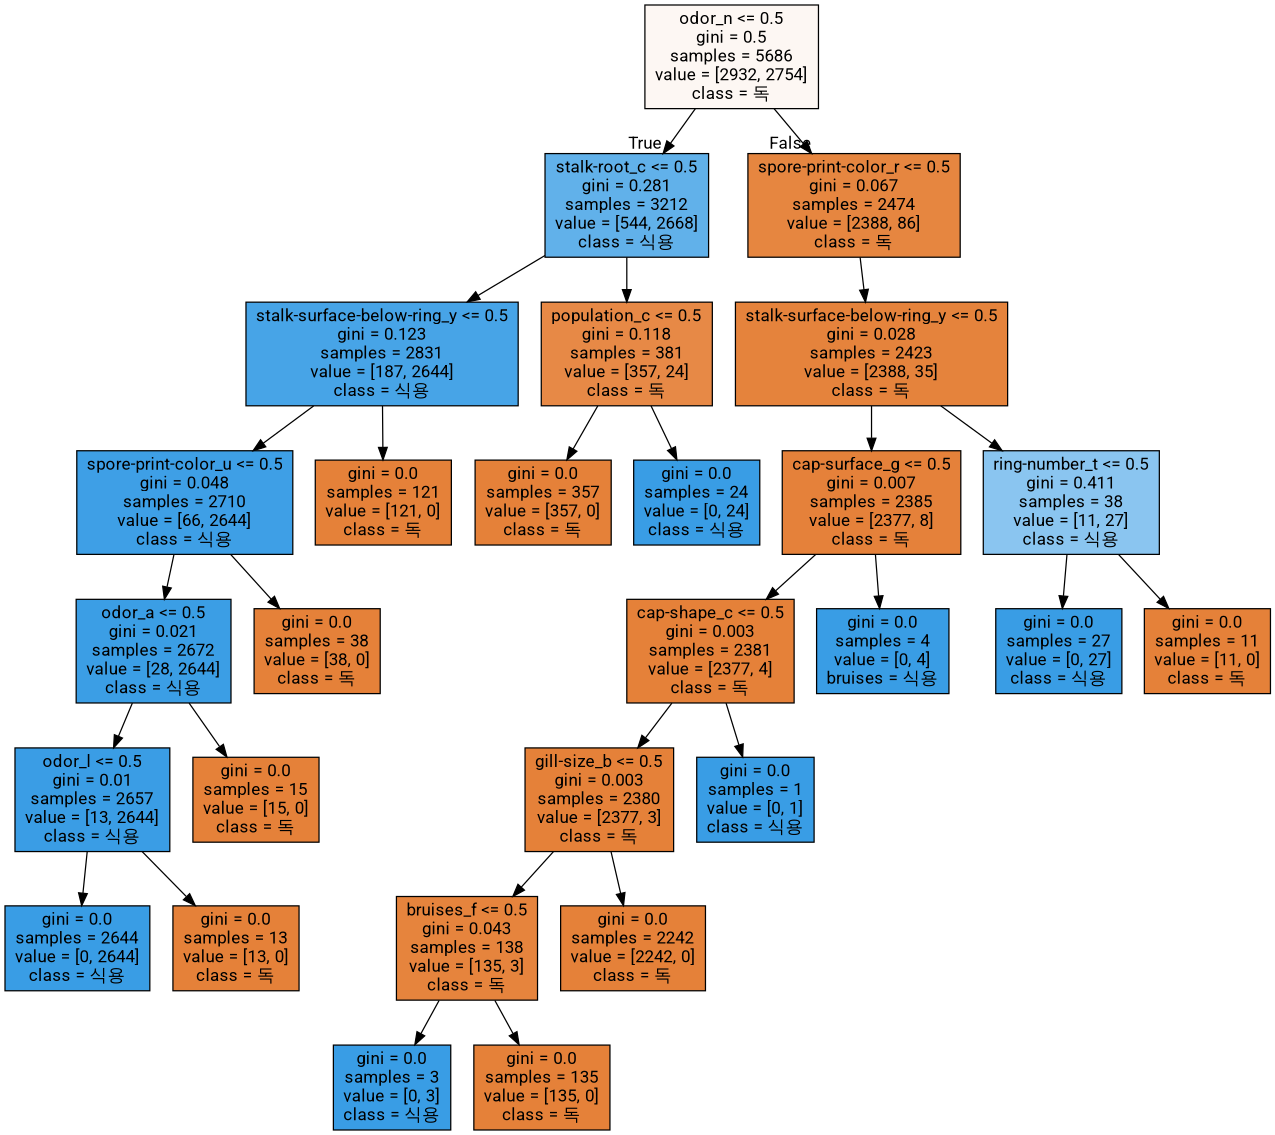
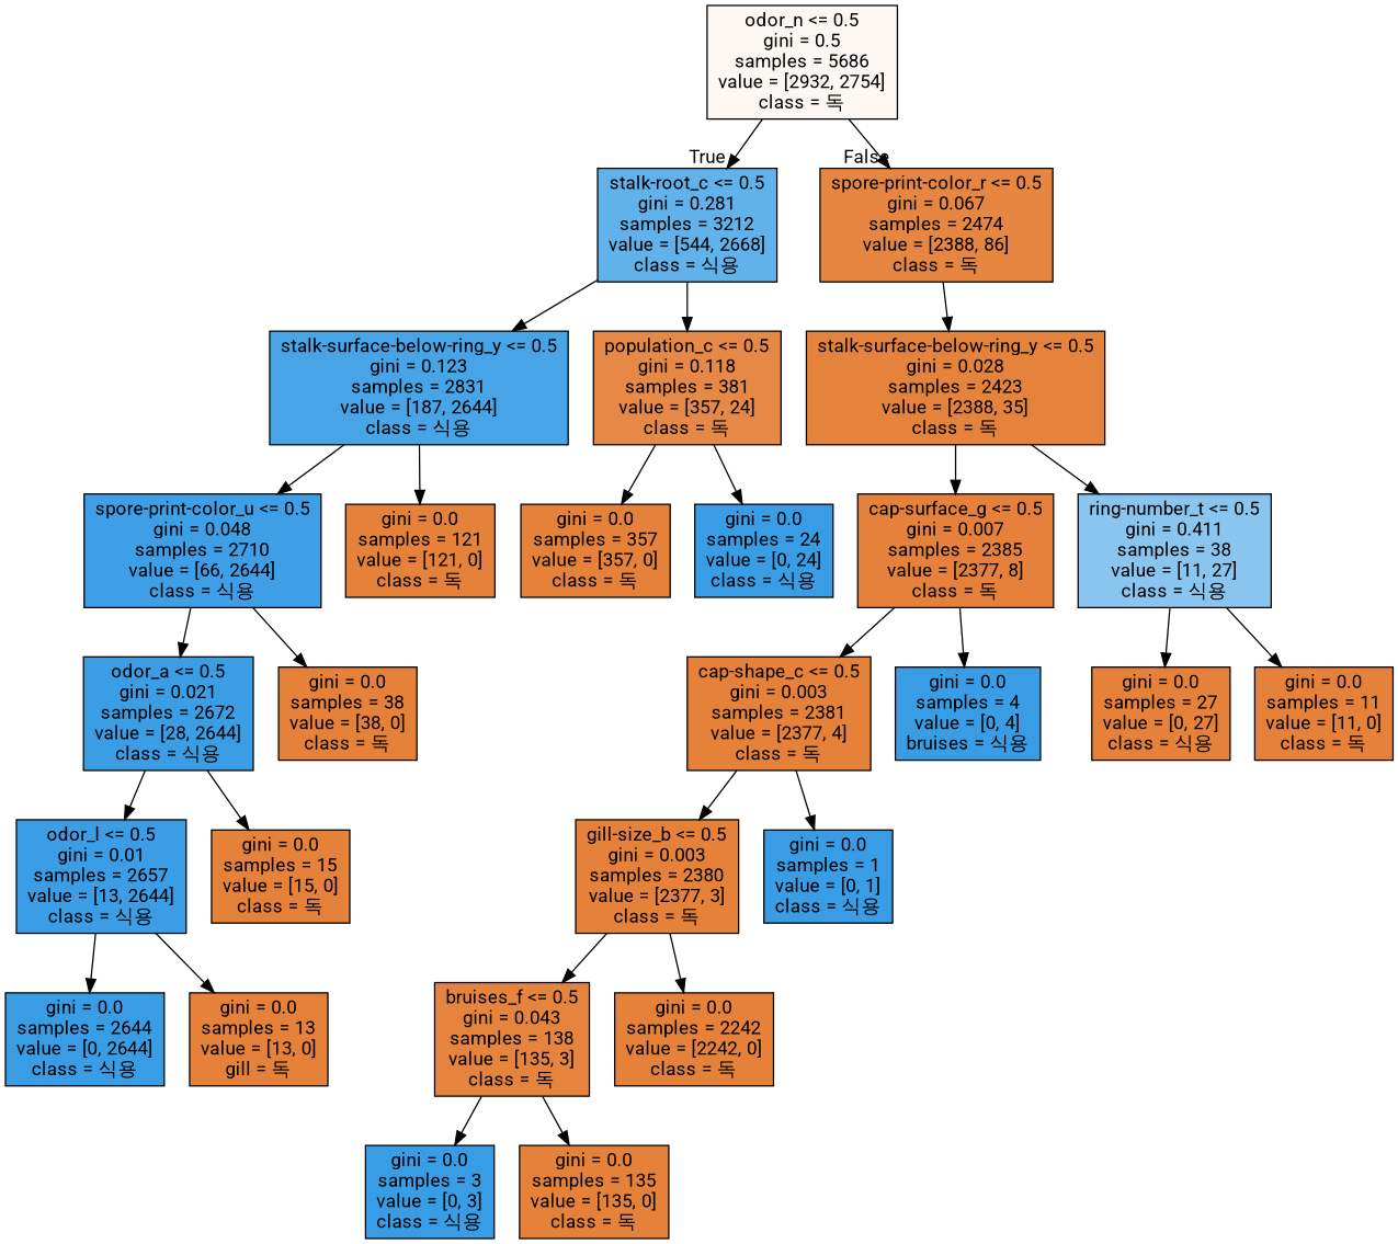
  digraph {
    fontname=Roboto
    node [color=black fillcolor="#e58139" fontname=Roboto shape=box style=filled]
    edge [fontname=Roboto]
    n1 [fillcolor="#fdf7f3" label="odor_n <= 0.5\ngini = 0.5\nsamples = 5686\nvalue = [2932, 2754]\nclass = 독"]
    n2 [fillcolor="#61b1ea" label="stalk-root_c <= 0.5\ngini = 0.281\nsamples = 3212\nvalue = [544, 2668]\nclass = 식용"]
    n3 [fillcolor="#e68640" label="spore-print-color_r <= 0.5\ngini = 0.067\nsamples = 2474\nvalue = [2388, 86]\nclass = 독"]
    n4 [fillcolor="#47a4e7" label="stalk-surface-below-ring_y <= 0.5\ngini = 0.123\nsamples = 2831\nvalue = [187, 2644]\nclass = 식용"]
    n5 [fillcolor="#e78946" label="population_c <= 0.5\ngini = 0.118\nsamples = 381\nvalue = [357, 24]\nclass = 독"]
    n6 [fillcolor="#e5833c" label="stalk-surface-below-ring_y <= 0.5\ngini = 0.028\nsamples = 2423\nvalue = [2388, 35]\nclass = 독"]
    n7 [fillcolor="#3e9fe6" label="spore-print-color_u <= 0.5\ngini = 0.048\nsamples = 2710\nvalue = [66, 2644]\nclass = 식용"]
    n8 [label="gini = 0.0\nsamples = 121\nvalue = [121, 0]\nclass = 독"]
    n9 [label="gini = 0.0\nsamples = 357\nvalue = [357, 0]\nclass = 독"]
    n10 [fillcolor="#399de5" label="gini = 0.0\nsamples = 24\nvalue = [0, 24]\nclass = 식용"]
    n11 [fillcolor="#3b9ee5" label="odor_a <= 0.5\ngini = 0.021\nsamples = 2672\nvalue = [28, 2644]\nclass = 식용"]
    n12 [label="gini = 0.0\nsamples = 38\nvalue = [38, 0]\nclass = 독"]
    n13 [fillcolor="#3a9de5" label="odor_l <= 0.5\ngini = 0.01\nsamples = 2657\nvalue = [13, 2644]\nclass = 식용"]
    n14 [label="gini = 0.0\nsamples = 15\nvalue = [15, 0]\nclass = 독"]
    n15 [fillcolor="#399de5" label="gini = 0.0\nsamples = 2644\nvalue = [0, 2644]\nclass = 식용"]
-   n16 [label="gini = 0.0\nsamples = 13\nvalue = [13, 0]\nclass = 독"]
+   n16 [label="gini = 0.0\nsamples = 13\nvalue = [13, 0]\ngill = 독"]
    n17 [fillcolor="#e5813a" label="cap-surface_g <= 0.5\ngini = 0.007\nsamples = 2385\nvalue = [2377, 8]\nclass = 독"]
    n18 [fillcolor="#8ac5f0" label="ring-number_t <= 0.5\ngini = 0.411\nsamples = 38\nvalue = [11, 27]\nclass = 식용"]
    n19 [label="cap-shape_c <= 0.5\ngini = 0.003\nsamples = 2381\nvalue = [2377, 4]\nclass = 독"]
    n20 [fillcolor="#399de5" label="gini = 0.0\nsamples = 4\nvalue = [0, 4]\nbruises = 식용"]
-   n21 [fillcolor="#399de5" label="gini = 0.0\nsamples = 27\nvalue = [0, 27]\nclass = 식용"]
+   n21 [label="gini = 0.0\nsamples = 27\nvalue = [0, 27]\nclass = 식용"]
    n22 [label="gini = 0.0\nsamples = 11\nvalue = [11, 0]\nclass = 독"]
    n23 [label="gill-size_b <= 0.5\ngini = 0.003\nsamples = 2380\nvalue = [2377, 3]\nclass = 독"]
    n24 [fillcolor="#399de5" label="gini = 0.0\nsamples = 1\nvalue = [0, 1]\nclass = 식용"]
    n25 [fillcolor="#e6843d" label="bruises_f <= 0.5\ngini = 0.043\nsamples = 138\nvalue = [135, 3]\nclass = 독"]
    n26 [label="gini = 0.0\nsamples = 2242\nvalue = [2242, 0]\nclass = 독"]
    n27 [fillcolor="#399de5" label="gini = 0.0\nsamples = 3\nvalue = [0, 3]\nclass = 식용"]
    n28 [label="gini = 0.0\nsamples = 135\nvalue = [135, 0]\nclass = 독"]
    n1 -> n2 [headlabel=True labelangle=45 labeldistance=2.5]
    n1 -> n3 [headlabel=False labelangle=-45 labeldistance=2.5]
    n2 -> n4
    n2 -> n5
    n3 -> n6
    n4 -> n7
    n4 -> n8
    n5 -> n9
    n5 -> n10
    n6 -> n17
    n6 -> n18
    n7 -> n11
    n7 -> n12
    n11 -> n13
    n11 -> n14
    n13 -> n15
    n13 -> n16
    n17 -> n19
    n17 -> n20
    n18 -> n21
    n18 -> n22
    n19 -> n23
    n19 -> n24
    n23 -> n25
    n23 -> n26
    n25 -> n27
    n25 -> n28
  }
